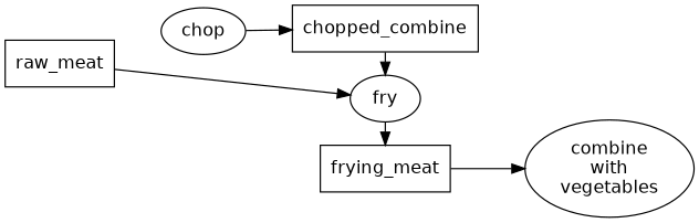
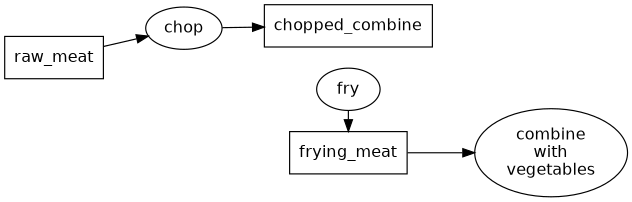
  digraph {
    fontname="DejaVu Sans"
    rankdir=LR
    node [fontname="DejaVu Sans"]
    edge [fontname="DejaVu Sans"]
    frying_meat [shape=box]
    n2 [label=chopped_combine shape=box]
    fry
    n4 [label="combine\nwith\nvegetables"]
    chop
    raw_meat [shape=box]
    subgraph sub_1 {
      rank=same
      frying_meat
      n2
      fry
    }
    frying_meat -> n4
-   n2 -> fry
    fry -> frying_meat
    chop -> n2
-   raw_meat -> fry
+   raw_meat -> chop
  }
